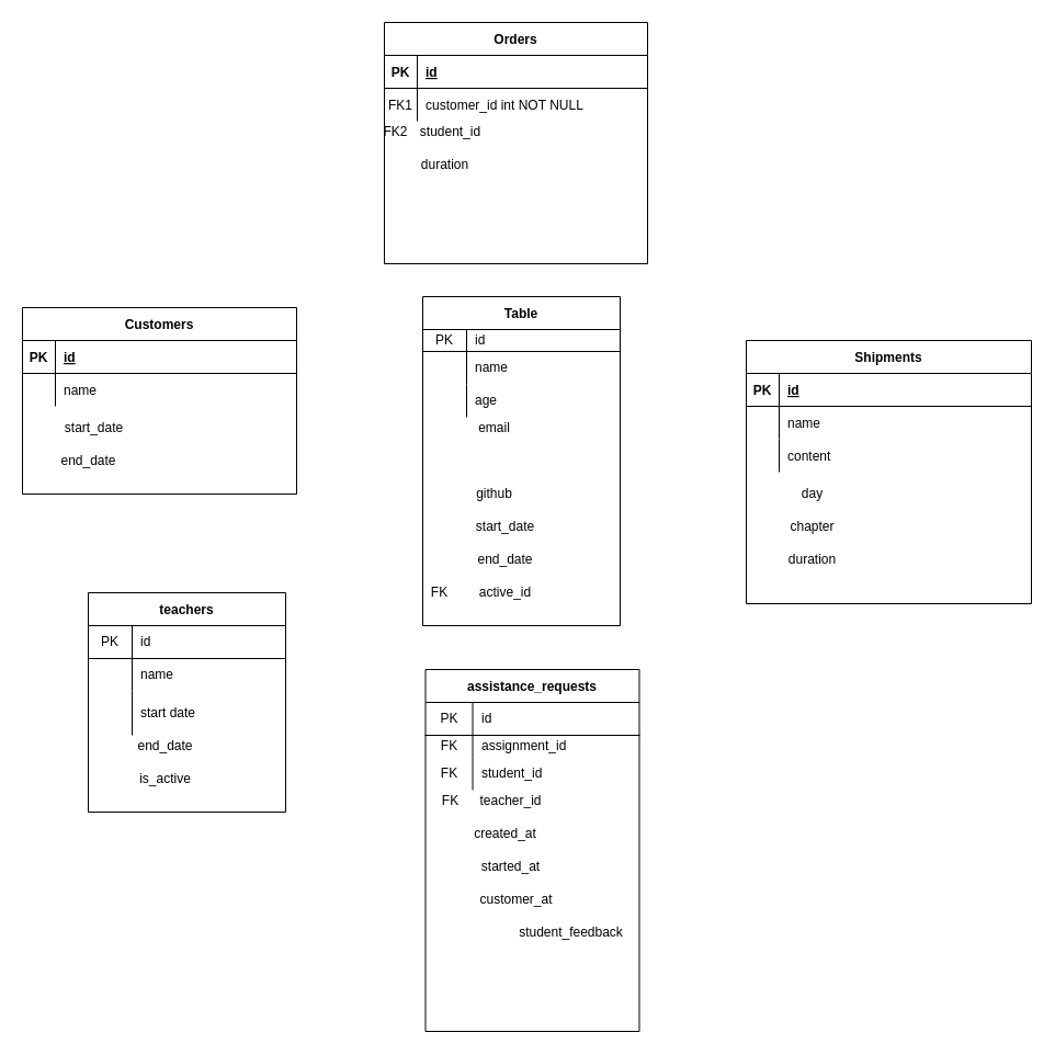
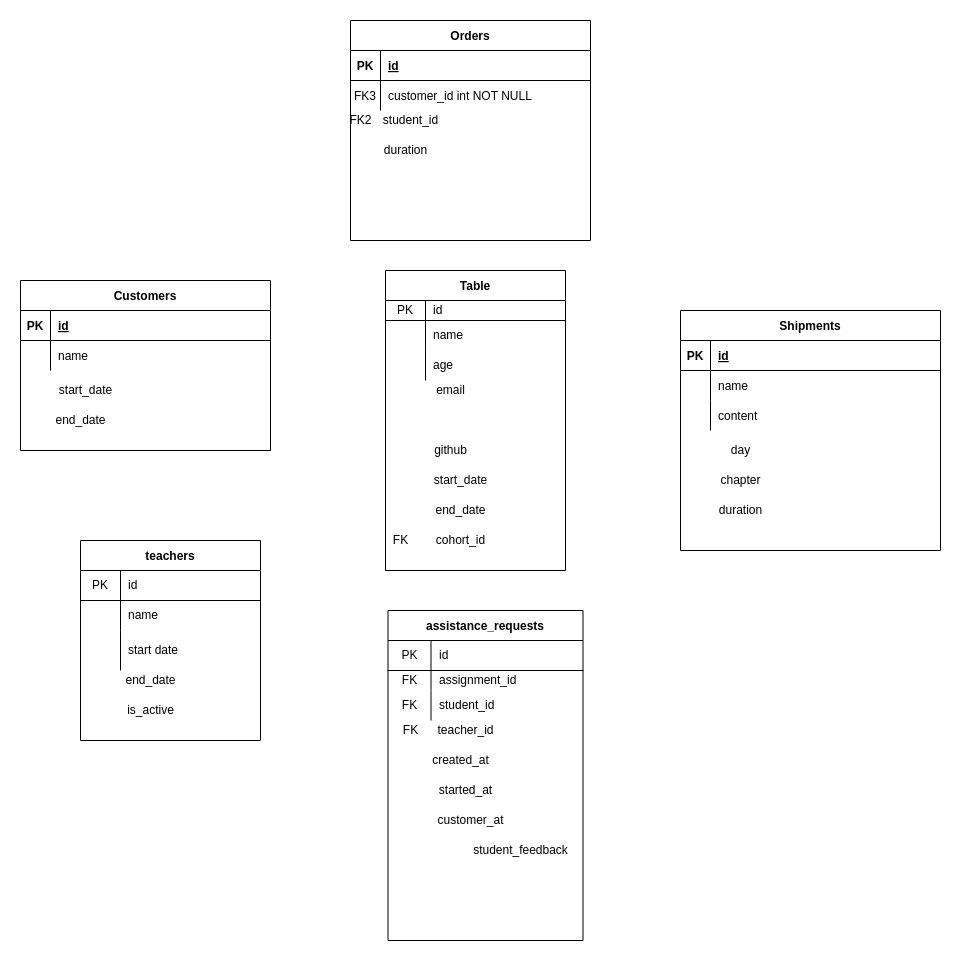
  <mxCell id="0" />
  <mxCell id="1" parent="0" />
  <mxCell id="2" value="Orders" style="shape=table;startSize=30;container=1;collapsible=1;childLayout=tableLayout;fixedRows=1;rowLines=0;fontStyle=1;align=center;resizeLast=1;" parent="1" vertex="1"><mxGeometry x="350" y="20" width="240" height="220" as="geometry" /></mxCell>
  <mxCell id="3" value="" style="shape=partialRectangle;collapsible=0;dropTarget=0;pointerEvents=0;fillColor=none;points=[[0,0.5],[1,0.5]];portConstraint=eastwest;top=0;left=0;right=0;bottom=1;" parent="2" vertex="1"><mxGeometry y="30" width="240" height="30" as="geometry" /></mxCell>
  <mxCell id="4" value="PK" style="shape=partialRectangle;overflow=hidden;connectable=0;fillColor=none;top=0;left=0;bottom=0;right=0;fontStyle=1;" parent="3" vertex="1"><mxGeometry width="30" height="30" as="geometry" /></mxCell>
  <mxCell id="5" value="id" style="shape=partialRectangle;overflow=hidden;connectable=0;fillColor=none;top=0;left=0;bottom=0;right=0;align=left;spacingLeft=6;fontStyle=5;" parent="3" vertex="1"><mxGeometry x="30" width="210" height="30" as="geometry" /></mxCell>
  <mxCell id="6" value="" style="shape=partialRectangle;collapsible=0;dropTarget=0;pointerEvents=0;fillColor=none;points=[[0,0.5],[1,0.5]];portConstraint=eastwest;top=0;left=0;right=0;bottom=0;" parent="2" vertex="1"><mxGeometry y="60" width="240" height="30" as="geometry" /></mxCell>
- <mxCell id="7" value="FK1" style="shape=partialRectangle;overflow=hidden;connectable=0;fillColor=none;top=0;left=0;bottom=0;right=0;" parent="6" vertex="1"><mxGeometry width="30" height="30" as="geometry" /></mxCell>
+ <mxCell id="7" value="FK3" style="shape=partialRectangle;overflow=hidden;connectable=0;fillColor=none;top=0;left=0;bottom=0;right=0;" parent="6" vertex="1"><mxGeometry width="30" height="30" as="geometry" /></mxCell>
  <mxCell id="8" value="customer_id int NOT NULL" style="shape=partialRectangle;overflow=hidden;connectable=0;fillColor=none;top=0;left=0;bottom=0;right=0;align=left;spacingLeft=6;" parent="6" vertex="1"><mxGeometry x="30" width="210" height="30" as="geometry" /></mxCell>
  <mxCell id="9" value="Shipments" style="shape=table;startSize=30;container=1;collapsible=1;childLayout=tableLayout;fixedRows=1;rowLines=0;fontStyle=1;align=center;resizeLast=1;" parent="1" vertex="1"><mxGeometry x="680" y="310" width="260" height="240" as="geometry" /></mxCell>
  <mxCell id="10" value="" style="shape=partialRectangle;collapsible=0;dropTarget=0;pointerEvents=0;fillColor=none;points=[[0,0.5],[1,0.5]];portConstraint=eastwest;top=0;left=0;right=0;bottom=1;" parent="9" vertex="1"><mxGeometry y="30" width="260" height="30" as="geometry" /></mxCell>
  <mxCell id="11" value="PK" style="shape=partialRectangle;overflow=hidden;connectable=0;fillColor=none;top=0;left=0;bottom=0;right=0;fontStyle=1;" parent="10" vertex="1"><mxGeometry width="30" height="30" as="geometry" /></mxCell>
  <mxCell id="12" value="id" style="shape=partialRectangle;overflow=hidden;connectable=0;fillColor=none;top=0;left=0;bottom=0;right=0;align=left;spacingLeft=6;fontStyle=5;" parent="10" vertex="1"><mxGeometry x="30" width="230" height="30" as="geometry" /></mxCell>
  <mxCell id="13" value="" style="shape=partialRectangle;collapsible=0;dropTarget=0;pointerEvents=0;fillColor=none;points=[[0,0.5],[1,0.5]];portConstraint=eastwest;top=0;left=0;right=0;bottom=0;" parent="9" vertex="1"><mxGeometry y="60" width="260" height="30" as="geometry" /></mxCell>
  <mxCell id="14" value="" style="shape=partialRectangle;overflow=hidden;connectable=0;fillColor=none;top=0;left=0;bottom=0;right=0;" parent="13" vertex="1"><mxGeometry width="30" height="30" as="geometry" /></mxCell>
  <mxCell id="15" value="name" style="shape=partialRectangle;overflow=hidden;connectable=0;fillColor=none;top=0;left=0;bottom=0;right=0;align=left;spacingLeft=6;" parent="13" vertex="1"><mxGeometry x="30" width="230" height="30" as="geometry" /></mxCell>
  <mxCell id="16" value="" style="shape=partialRectangle;collapsible=0;dropTarget=0;pointerEvents=0;fillColor=none;points=[[0,0.5],[1,0.5]];portConstraint=eastwest;top=0;left=0;right=0;bottom=0;" parent="9" vertex="1"><mxGeometry y="90" width="260" height="30" as="geometry" /></mxCell>
  <mxCell id="17" value="" style="shape=partialRectangle;overflow=hidden;connectable=0;fillColor=none;top=0;left=0;bottom=0;right=0;" parent="16" vertex="1"><mxGeometry width="30" height="30" as="geometry" /></mxCell>
  <mxCell id="18" value="content" style="shape=partialRectangle;overflow=hidden;connectable=0;fillColor=none;top=0;left=0;bottom=0;right=0;align=left;spacingLeft=6;" parent="16" vertex="1"><mxGeometry x="30" width="230" height="30" as="geometry" /></mxCell>
  <mxCell id="19" value="Customers" style="shape=table;startSize=30;container=1;collapsible=1;childLayout=tableLayout;fixedRows=1;rowLines=0;fontStyle=1;align=center;resizeLast=1;" parent="1" vertex="1"><mxGeometry x="20" y="280" width="250" height="170" as="geometry" /></mxCell>
  <mxCell id="20" value="" style="shape=partialRectangle;collapsible=0;dropTarget=0;pointerEvents=0;fillColor=none;points=[[0,0.5],[1,0.5]];portConstraint=eastwest;top=0;left=0;right=0;bottom=1;" parent="19" vertex="1"><mxGeometry y="30" width="250" height="30" as="geometry" /></mxCell>
  <mxCell id="21" value="PK" style="shape=partialRectangle;overflow=hidden;connectable=0;fillColor=none;top=0;left=0;bottom=0;right=0;fontStyle=1;" parent="20" vertex="1"><mxGeometry width="30" height="30" as="geometry" /></mxCell>
  <mxCell id="22" value="id" style="shape=partialRectangle;overflow=hidden;connectable=0;fillColor=none;top=0;left=0;bottom=0;right=0;align=left;spacingLeft=6;fontStyle=5;" parent="20" vertex="1"><mxGeometry x="30" width="220" height="30" as="geometry" /></mxCell>
  <mxCell id="23" value="" style="shape=partialRectangle;collapsible=0;dropTarget=0;pointerEvents=0;fillColor=none;points=[[0,0.5],[1,0.5]];portConstraint=eastwest;top=0;left=0;right=0;bottom=0;" parent="19" vertex="1"><mxGeometry y="60" width="250" height="30" as="geometry" /></mxCell>
  <mxCell id="24" value="" style="shape=partialRectangle;overflow=hidden;connectable=0;fillColor=none;top=0;left=0;bottom=0;right=0;" parent="23" vertex="1"><mxGeometry width="30" height="30" as="geometry" /></mxCell>
  <mxCell id="25" value="name" style="shape=partialRectangle;overflow=hidden;connectable=0;fillColor=none;top=0;left=0;bottom=0;right=0;align=left;spacingLeft=6;" parent="23" vertex="1"><mxGeometry x="30" width="220" height="30" as="geometry" /></mxCell>
  <mxCell id="26" value="assistance_requests" style="shape=table;startSize=30;container=1;collapsible=0;childLayout=tableLayout;fixedRows=1;rowLines=0;fontStyle=1;align=center;" vertex="1" parent="1"><mxGeometry x="387.5" y="610" width="195" height="330" as="geometry" /></mxCell>
  <mxCell id="27" value="" style="shape=partialRectangle;html=1;whiteSpace=wrap;collapsible=0;dropTarget=0;pointerEvents=0;fillColor=none;top=0;left=0;bottom=1;right=0;points=[[0,0.5],[1,0.5]];portConstraint=eastwest;" vertex="1" parent="26"><mxGeometry y="30" width="195" height="30" as="geometry" /></mxCell>
  <mxCell id="28" value="PK" style="shape=partialRectangle;html=1;whiteSpace=wrap;connectable=0;fillColor=none;top=0;left=0;bottom=0;right=0;overflow=hidden;" vertex="1" parent="27"><mxGeometry width="43" height="30" as="geometry" /></mxCell>
  <mxCell id="29" value="id" style="shape=partialRectangle;html=1;whiteSpace=wrap;connectable=0;fillColor=none;top=0;left=0;bottom=0;right=0;align=left;spacingLeft=6;overflow=hidden;" vertex="1" parent="27"><mxGeometry x="43" width="152" height="30" as="geometry" /></mxCell>
  <mxCell id="30" value="" style="shape=partialRectangle;html=1;whiteSpace=wrap;collapsible=0;dropTarget=0;pointerEvents=0;fillColor=none;top=0;left=0;bottom=0;right=0;points=[[0,0.5],[1,0.5]];portConstraint=eastwest;" vertex="1" parent="26"><mxGeometry y="60" width="195" height="20" as="geometry" /></mxCell>
  <mxCell id="31" value="FK" style="shape=partialRectangle;html=1;whiteSpace=wrap;connectable=0;fillColor=none;top=0;left=0;bottom=0;right=0;overflow=hidden;" vertex="1" parent="30"><mxGeometry width="43" height="20" as="geometry" /></mxCell>
  <mxCell id="32" value="assignment_id" style="shape=partialRectangle;html=1;whiteSpace=wrap;connectable=0;fillColor=none;top=0;left=0;bottom=0;right=0;align=left;spacingLeft=6;overflow=hidden;" vertex="1" parent="30"><mxGeometry x="43" width="152" height="20" as="geometry" /></mxCell>
  <mxCell id="33" value="" style="shape=partialRectangle;html=1;whiteSpace=wrap;collapsible=0;dropTarget=0;pointerEvents=0;fillColor=none;top=0;left=0;bottom=0;right=0;points=[[0,0.5],[1,0.5]];portConstraint=eastwest;" vertex="1" parent="26"><mxGeometry y="80" width="195" height="30" as="geometry" /></mxCell>
  <mxCell id="34" value="FK" style="shape=partialRectangle;html=1;whiteSpace=wrap;connectable=0;fillColor=none;top=0;left=0;bottom=0;right=0;overflow=hidden;" vertex="1" parent="33"><mxGeometry width="43" height="30" as="geometry" /></mxCell>
  <mxCell id="35" value="student_id" style="shape=partialRectangle;html=1;whiteSpace=wrap;connectable=0;fillColor=none;top=0;left=0;bottom=0;right=0;align=left;spacingLeft=6;overflow=hidden;" vertex="1" parent="33"><mxGeometry x="43" width="152" height="30" as="geometry" /></mxCell>
  <mxCell id="36" value="Table" style="shape=table;startSize=30;container=1;collapsible=0;childLayout=tableLayout;fixedRows=1;rowLines=0;fontStyle=1;align=center;" vertex="1" parent="1"><mxGeometry x="385" y="270" width="180" height="300" as="geometry" /></mxCell>
  <mxCell id="37" value="" style="shape=partialRectangle;html=1;whiteSpace=wrap;collapsible=0;dropTarget=0;pointerEvents=0;fillColor=none;top=0;left=0;bottom=1;right=0;points=[[0,0.5],[1,0.5]];portConstraint=eastwest;" vertex="1" parent="36"><mxGeometry y="30" width="180" height="20" as="geometry" /></mxCell>
  <mxCell id="38" value="PK" style="shape=partialRectangle;html=1;whiteSpace=wrap;connectable=0;fillColor=none;top=0;left=0;bottom=0;right=0;overflow=hidden;" vertex="1" parent="37"><mxGeometry width="40" height="20" as="geometry" /></mxCell>
  <mxCell id="39" value="id" style="shape=partialRectangle;html=1;whiteSpace=wrap;connectable=0;fillColor=none;top=0;left=0;bottom=0;right=0;align=left;spacingLeft=6;overflow=hidden;" vertex="1" parent="37"><mxGeometry x="40" width="140" height="20" as="geometry" /></mxCell>
  <mxCell id="40" value="" style="shape=partialRectangle;html=1;whiteSpace=wrap;collapsible=0;dropTarget=0;pointerEvents=0;fillColor=none;top=0;left=0;bottom=0;right=0;points=[[0,0.5],[1,0.5]];portConstraint=eastwest;" vertex="1" parent="36"><mxGeometry y="50" width="180" height="30" as="geometry" /></mxCell>
  <mxCell id="41" value="" style="shape=partialRectangle;html=1;whiteSpace=wrap;connectable=0;fillColor=none;top=0;left=0;bottom=0;right=0;overflow=hidden;" vertex="1" parent="40"><mxGeometry width="40" height="30" as="geometry" /></mxCell>
  <mxCell id="42" value="name" style="shape=partialRectangle;html=1;whiteSpace=wrap;connectable=0;fillColor=none;top=0;left=0;bottom=0;right=0;align=left;spacingLeft=6;overflow=hidden;" vertex="1" parent="40"><mxGeometry x="40" width="140" height="30" as="geometry" /></mxCell>
  <mxCell id="43" value="" style="shape=partialRectangle;html=1;whiteSpace=wrap;collapsible=0;dropTarget=0;pointerEvents=0;fillColor=none;top=0;left=0;bottom=0;right=0;points=[[0,0.5],[1,0.5]];portConstraint=eastwest;" vertex="1" parent="36"><mxGeometry y="80" width="180" height="30" as="geometry" /></mxCell>
  <mxCell id="44" value="" style="shape=partialRectangle;html=1;whiteSpace=wrap;connectable=0;fillColor=none;top=0;left=0;bottom=0;right=0;overflow=hidden;" vertex="1" parent="43"><mxGeometry width="40" height="30" as="geometry" /></mxCell>
  <mxCell id="45" value="age" style="shape=partialRectangle;html=1;whiteSpace=wrap;connectable=0;fillColor=none;top=0;left=0;bottom=0;right=0;align=left;spacingLeft=6;overflow=hidden;" vertex="1" parent="43"><mxGeometry x="40" width="140" height="30" as="geometry" /></mxCell>
  <mxCell id="46" value="FK2" style="text;html=1;align=center;verticalAlign=middle;resizable=0;points=[];autosize=1;strokeColor=none;fontSize=12;" vertex="1" parent="1"><mxGeometry x="340" y="110" width="40" height="20" as="geometry" /></mxCell>
  <mxCell id="47" value="student_id" style="text;html=1;align=center;verticalAlign=middle;resizable=0;points=[];autosize=1;strokeColor=none;fontSize=12;" vertex="1" parent="1"><mxGeometry x="375" y="110" width="70" height="20" as="geometry" /></mxCell>
  <mxCell id="48" value="duration" style="text;html=1;align=center;verticalAlign=middle;resizable=0;points=[];autosize=1;strokeColor=none;fontSize=12;" vertex="1" parent="1"><mxGeometry x="375" y="140" width="60" height="20" as="geometry" /></mxCell>
  <mxCell id="49" value="start_date" style="text;html=1;align=center;verticalAlign=middle;resizable=0;points=[];autosize=1;strokeColor=none;fontSize=12;" vertex="1" parent="1"><mxGeometry x="50" y="380" width="70" height="20" as="geometry" /></mxCell>
  <mxCell id="50" value="end_date" style="text;html=1;align=center;verticalAlign=middle;resizable=0;points=[];autosize=1;strokeColor=none;fontSize=12;" vertex="1" parent="1"><mxGeometry x="45" y="410" width="70" height="20" as="geometry" /></mxCell>
  <mxCell id="51" value="email" style="text;html=1;align=center;verticalAlign=middle;resizable=0;points=[];autosize=1;strokeColor=none;fontSize=12;" vertex="1" parent="1"><mxGeometry x="430" y="380" width="40" height="20" as="geometry" /></mxCell>
  <mxCell id="52" value="github" style="text;html=1;align=center;verticalAlign=middle;resizable=0;points=[];autosize=1;strokeColor=none;fontSize=12;" vertex="1" parent="1"><mxGeometry x="425" y="440" width="50" height="20" as="geometry" /></mxCell>
  <mxCell id="53" value="start_date" style="text;html=1;align=center;verticalAlign=middle;resizable=0;points=[];autosize=1;strokeColor=none;fontSize=12;" vertex="1" parent="1"><mxGeometry x="425" y="470" width="70" height="20" as="geometry" /></mxCell>
  <mxCell id="54" value="end_date" style="text;html=1;align=center;verticalAlign=middle;resizable=0;points=[];autosize=1;strokeColor=none;fontSize=12;" vertex="1" parent="1"><mxGeometry x="425" y="500" width="70" height="20" as="geometry" /></mxCell>
- <mxCell id="55" value="active_id" style="text;html=1;align=center;verticalAlign=middle;resizable=0;points=[];autosize=1;strokeColor=none;fontSize=12;" vertex="1" parent="1"><mxGeometry x="430" y="530" width="60" height="20" as="geometry" /></mxCell>
+ <mxCell id="55" value="cohort_id" style="text;html=1;align=center;verticalAlign=middle;resizable=0;points=[];autosize=1;strokeColor=none;fontSize=12;" vertex="1" parent="1"><mxGeometry x="430" y="530" width="60" height="20" as="geometry" /></mxCell>
  <mxCell id="56" value="teachers" style="shape=table;startSize=30;container=1;collapsible=0;childLayout=tableLayout;fixedRows=1;rowLines=0;fontStyle=1;align=center;fontSize=12;" vertex="1" parent="1"><mxGeometry x="80" y="540" width="180" height="200" as="geometry" /></mxCell>
  <mxCell id="57" value="" style="shape=partialRectangle;html=1;whiteSpace=wrap;collapsible=0;dropTarget=0;pointerEvents=0;fillColor=none;top=0;left=0;bottom=1;right=0;points=[[0,0.5],[1,0.5]];portConstraint=eastwest;" vertex="1" parent="56"><mxGeometry y="30" width="180" height="30" as="geometry" /></mxCell>
  <mxCell id="58" value="PK" style="shape=partialRectangle;html=1;whiteSpace=wrap;connectable=0;fillColor=none;top=0;left=0;bottom=0;right=0;overflow=hidden;" vertex="1" parent="57"><mxGeometry width="40" height="30" as="geometry" /></mxCell>
  <mxCell id="59" value="id" style="shape=partialRectangle;html=1;whiteSpace=wrap;connectable=0;fillColor=none;top=0;left=0;bottom=0;right=0;align=left;spacingLeft=6;overflow=hidden;" vertex="1" parent="57"><mxGeometry x="40" width="140" height="30" as="geometry" /></mxCell>
  <mxCell id="60" value="" style="shape=partialRectangle;html=1;whiteSpace=wrap;collapsible=0;dropTarget=0;pointerEvents=0;fillColor=none;top=0;left=0;bottom=0;right=0;points=[[0,0.5],[1,0.5]];portConstraint=eastwest;" vertex="1" parent="56"><mxGeometry y="60" width="180" height="30" as="geometry" /></mxCell>
  <mxCell id="61" value="" style="shape=partialRectangle;html=1;whiteSpace=wrap;connectable=0;fillColor=none;top=0;left=0;bottom=0;right=0;overflow=hidden;" vertex="1" parent="60"><mxGeometry width="40" height="30" as="geometry" /></mxCell>
  <mxCell id="62" value="name" style="shape=partialRectangle;html=1;whiteSpace=wrap;connectable=0;fillColor=none;top=0;left=0;bottom=0;right=0;align=left;spacingLeft=6;overflow=hidden;" vertex="1" parent="60"><mxGeometry x="40" width="140" height="30" as="geometry" /></mxCell>
  <mxCell id="63" value="" style="shape=partialRectangle;html=1;whiteSpace=wrap;collapsible=0;dropTarget=0;pointerEvents=0;fillColor=none;top=0;left=0;bottom=0;right=0;points=[[0,0.5],[1,0.5]];portConstraint=eastwest;" vertex="1" parent="56"><mxGeometry y="90" width="180" height="40" as="geometry" /></mxCell>
  <mxCell id="64" value="" style="shape=partialRectangle;html=1;whiteSpace=wrap;connectable=0;fillColor=none;top=0;left=0;bottom=0;right=0;overflow=hidden;" vertex="1" parent="63"><mxGeometry width="40" height="40" as="geometry" /></mxCell>
  <mxCell id="65" value="start date" style="shape=partialRectangle;html=1;whiteSpace=wrap;connectable=0;fillColor=none;top=0;left=0;bottom=0;right=0;align=left;spacingLeft=6;overflow=hidden;" vertex="1" parent="63"><mxGeometry x="40" width="140" height="40" as="geometry" /></mxCell>
  <mxCell id="66" value="FK" style="text;html=1;align=center;verticalAlign=middle;resizable=0;points=[];autosize=1;strokeColor=none;fontSize=12;" vertex="1" parent="1"><mxGeometry x="395" y="720" width="30" height="20" as="geometry" /></mxCell>
  <mxCell id="67" value="teacher_id" style="text;html=1;align=center;verticalAlign=middle;resizable=0;points=[];autosize=1;strokeColor=none;fontSize=12;" vertex="1" parent="1"><mxGeometry x="430" y="720" width="70" height="20" as="geometry" /></mxCell>
  <mxCell id="68" value="created_at" style="text;html=1;align=center;verticalAlign=middle;resizable=0;points=[];autosize=1;strokeColor=none;fontSize=12;" vertex="1" parent="1"><mxGeometry x="425" y="750" width="70" height="20" as="geometry" /></mxCell>
  <mxCell id="69" value="started_at" style="text;html=1;align=center;verticalAlign=middle;resizable=0;points=[];autosize=1;strokeColor=none;fontSize=12;" vertex="1" parent="1"><mxGeometry x="430" y="780" width="70" height="20" as="geometry" /></mxCell>
  <mxCell id="70" value="student_feedback" style="text;html=1;align=center;verticalAlign=middle;resizable=0;points=[];autosize=1;strokeColor=none;fontSize=12;" vertex="1" parent="1"><mxGeometry x="465" y="840" width="110" height="20" as="geometry" /></mxCell>
  <mxCell id="71" value="customer_at" style="text;html=1;align=center;verticalAlign=middle;resizable=0;points=[];autosize=1;strokeColor=none;fontSize=12;" vertex="1" parent="1"><mxGeometry x="425" y="810" width="90" height="20" as="geometry" /></mxCell>
  <mxCell id="72" value="day" style="text;html=1;align=center;verticalAlign=middle;resizable=0;points=[];autosize=1;strokeColor=none;fontSize=12;" vertex="1" parent="1"><mxGeometry x="725" y="440" width="30" height="20" as="geometry" /></mxCell>
  <mxCell id="73" value="chapter" style="text;html=1;align=center;verticalAlign=middle;resizable=0;points=[];autosize=1;strokeColor=none;fontSize=12;" vertex="1" parent="1"><mxGeometry x="710" y="470" width="60" height="20" as="geometry" /></mxCell>
  <mxCell id="74" value="duration" style="text;html=1;align=center;verticalAlign=middle;resizable=0;points=[];autosize=1;strokeColor=none;fontSize=12;" vertex="1" parent="1"><mxGeometry x="710" y="500" width="60" height="20" as="geometry" /></mxCell>
  <mxCell id="75" value="FK" style="text;html=1;align=center;verticalAlign=middle;resizable=0;points=[];autosize=1;strokeColor=none;fontSize=12;" vertex="1" parent="1"><mxGeometry x="385" y="530" width="30" height="20" as="geometry" /></mxCell>
  <mxCell id="76" value="end_date" style="text;html=1;align=center;verticalAlign=middle;resizable=0;points=[];autosize=1;strokeColor=none;fontSize=12;" vertex="1" parent="1"><mxGeometry x="115" y="670" width="70" height="20" as="geometry" /></mxCell>
  <mxCell id="77" value="is_active" style="text;html=1;align=center;verticalAlign=middle;resizable=0;points=[];autosize=1;strokeColor=none;fontSize=12;" vertex="1" parent="1"><mxGeometry x="120" y="700" width="60" height="20" as="geometry" /></mxCell>
